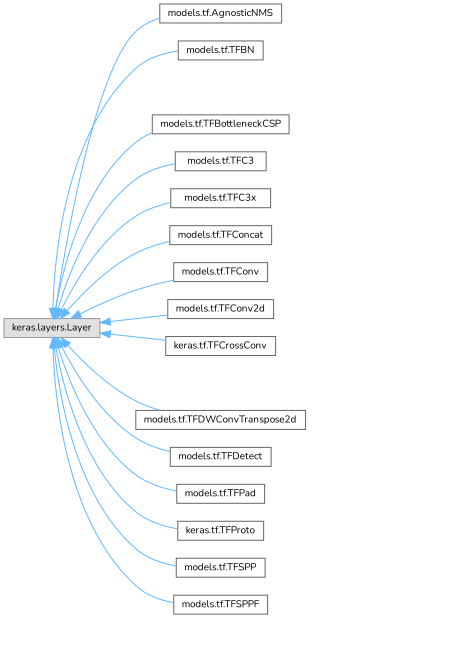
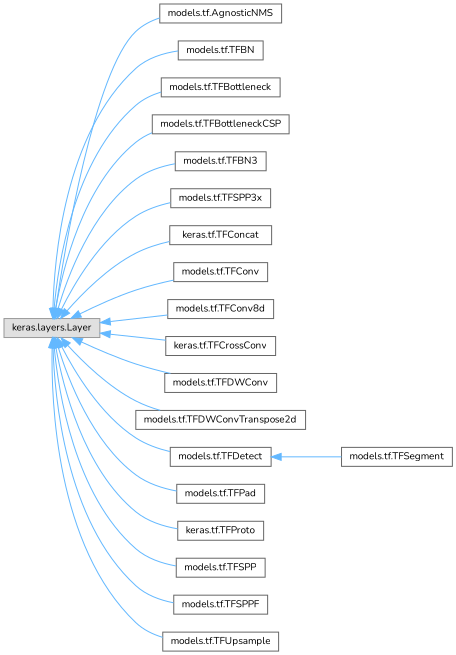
  digraph {
    fontname=Nunito
    rankdir=LR
    node [color=grey40 fillcolor=white fontname=Nunito fontsize=10 shape=box style=filled]
    edge [color=steelblue1 dir=back fontname=Nunito fontsize=10 labelfontname=Helvetica labelfontsize=10 style=solid]
    n1 [color=grey60 fillcolor="#E0E0E0" height=0.2 label="keras.layers.Layer" width=0.4]
    n2 [height=0.2 label="models.tf.AgnosticNMS" width=0.4]
    n3 [height=0.2 label="models.tf.TFBN" width=0.4]
+   n4 [height=0.2 label="models.tf.TFBottleneck" width=0.4]
    n5 [height=0.2 label="models.tf.TFBottleneckCSP" width=0.4]
-   n6 [height=0.2 label="models.tf.TFC3" width=0.4]
-   n7 [height=0.2 label="models.tf.TFC3x" width=0.4]
-   n8 [height=0.2 label="models.tf.TFConcat" width=0.4]
+   n6 [height=0.2 label="models.tf.TFBN3" width=0.4]
+   n7 [height=0.2 label="models.tf.TFSPP3x" width=0.4]
+   n8 [height=0.2 label="keras.tf.TFConcat" width=0.4]
    n9 [height=0.2 label="models.tf.TFConv" width=0.4]
-   n10 [height=0.2 label="models.tf.TFConv2d" width=0.4]
+   n10 [height=0.2 label="models.tf.TFConv8d" width=0.4]
    n11 [height=0.2 label="keras.tf.TFCrossConv" width=0.4]
+   n12 [height=0.2 label="models.tf.TFDWConv" width=0.4]
    n13 [height=0.2 label="models.tf.TFDWConvTranspose2d" width=0.4]
    n14 [height=0.2 label="models.tf.TFDetect" width=0.4]
    n15 [height=0.2 label="models.tf.TFPad" width=0.4]
    n16 [height=0.2 label="keras.tf.TFProto" width=0.4]
    n17 [height=0.2 label="models.tf.TFSPP" width=0.4]
    n18 [height=0.2 label="models.tf.TFSPPF" width=0.4]
+   n19 [height=0.2 label="models.tf.TFUpsample" width=0.4]
+   n20 [height=0.2 label="models.tf.TFSegment" width=0.4]
    n1 -> n2
    n1 -> n3
+   n1 -> n4
    n1 -> n5
    n1 -> n6
    n1 -> n7
    n1 -> n8
    n1 -> n9
    n1 -> n10
    n1 -> n11
+   n1 -> n12
    n1 -> n13
    n1 -> n14
    n1 -> n15
    n1 -> n16
    n1 -> n17
    n1 -> n18
+   n1 -> n19
+   n14 -> n20
  }
